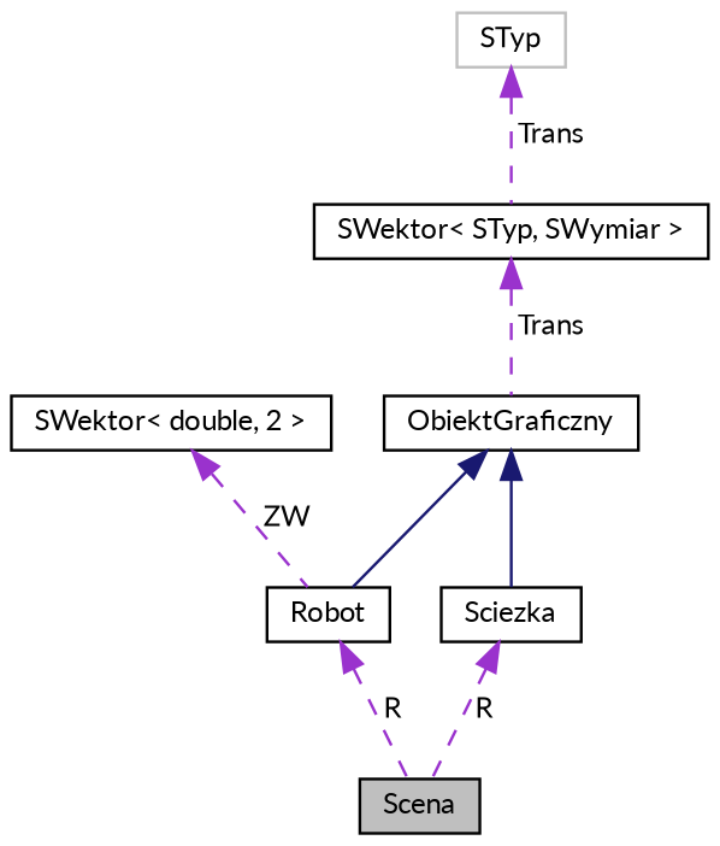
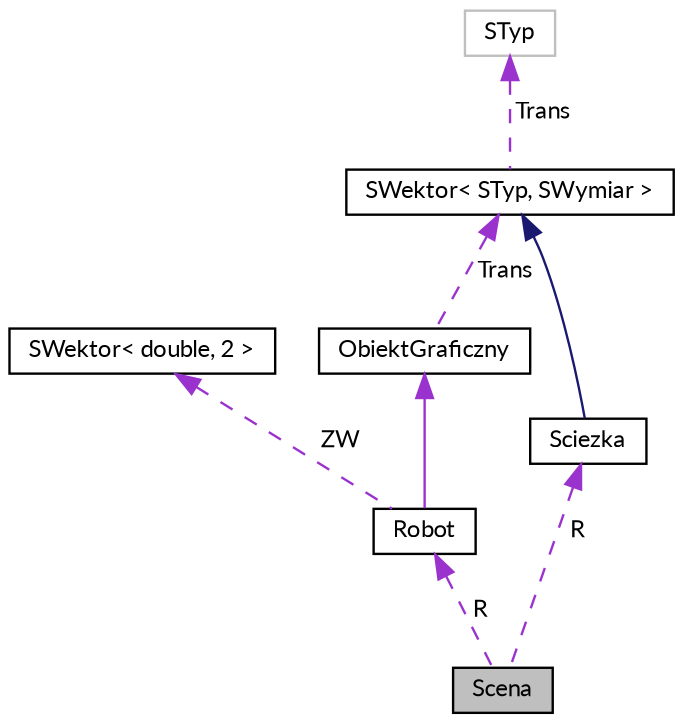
  digraph {
    fontname=Lato
    node [color=black fillcolor=white fontname=Lato fontsize=10 shape=record style=filled]
    edge [color=darkorchid3 dir=back fontname=Lato fontsize=10 labelfontname=Helvetica labelfontsize=10 style=dashed]
    n1 [fillcolor=grey75 fontcolor=black height=0.2 label=Scena width=0.4]
    n2 [height=0.2 label=Sciezka width=0.4]
    n3 [height=0.2 label=ObiektGraficzny width=0.4]
    n4 [height=0.2 label=Robot width=0.4]
    n5 [height=0.2 label="SWektor\< STyp, SWymiar \>" width=0.4]
    n6 [color=grey75 height=0.2 label=STyp width=0.4]
    n7 [height=0.2 label="SWektor\< double, 2 \>" width=0.4]
    n2 -> n1 [label=" R"]
-   n3 -> n2 [color=midnightblue style=solid]
-   n3 -> n4 [color=midnightblue style=solid]
+   n5 -> n2 [color=midnightblue style=solid]
+   n3 -> n4 [style=solid]
    n4 -> n1 [label=" R"]
    n5 -> n3 [label=" Trans"]
    n6 -> n5 [label=" Trans"]
    n7 -> n4 [label=" ZW"]
  }
